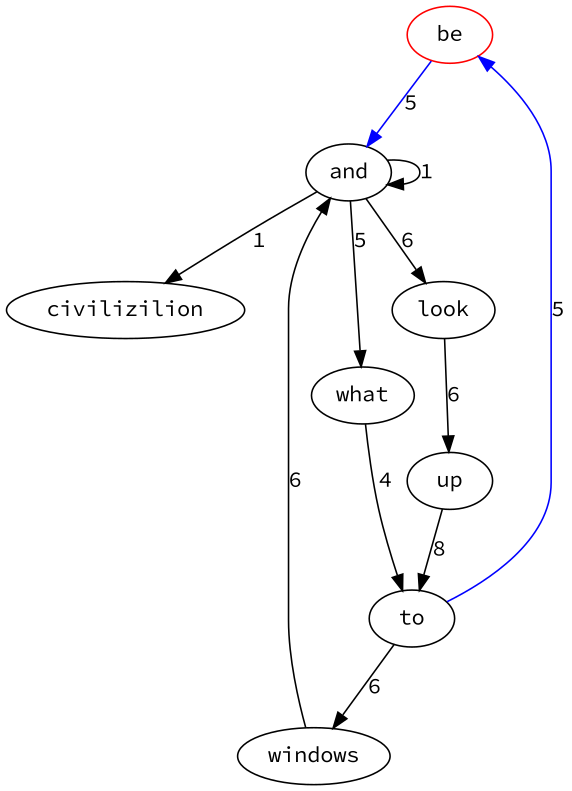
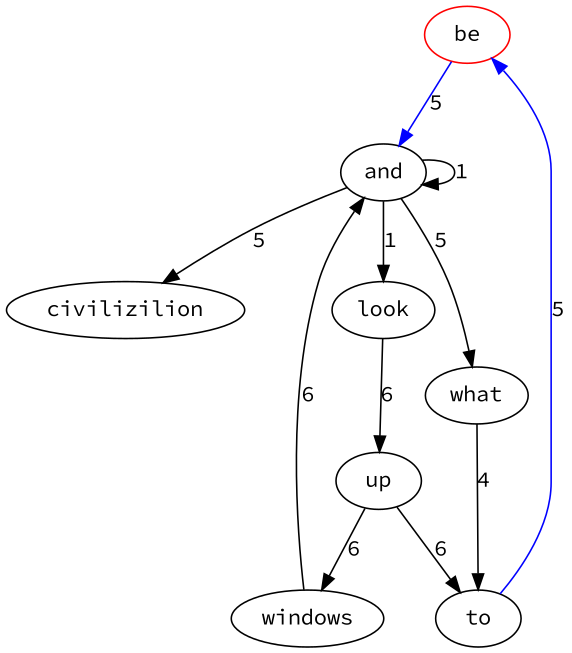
  digraph {
    fontname="Source Code Pro"
    node [fontname="Source Code Pro"]
    edge [fontname="Source Code Pro"]
    be [color=red]
    and [color=black]
    what
    civilizilion
    look
    to [color=black]
    windows
    up
    be -> and [color=blue label=5]
    and -> and [label=1]
    and -> what [label=5]
-   and -> civilizilion [label=1]
-   and -> look [label=6]
+   and -> civilizilion [label=5]
+   and -> look [label=1]
    what -> to [label=4]
    look -> up [label=6]
    to -> be [color=blue label=5]
-   to -> windows [label=6]
+   up -> windows [label=6]
    windows -> and [label=6]
-   up -> to [label=8]
+   up -> to [label=6]
  }
